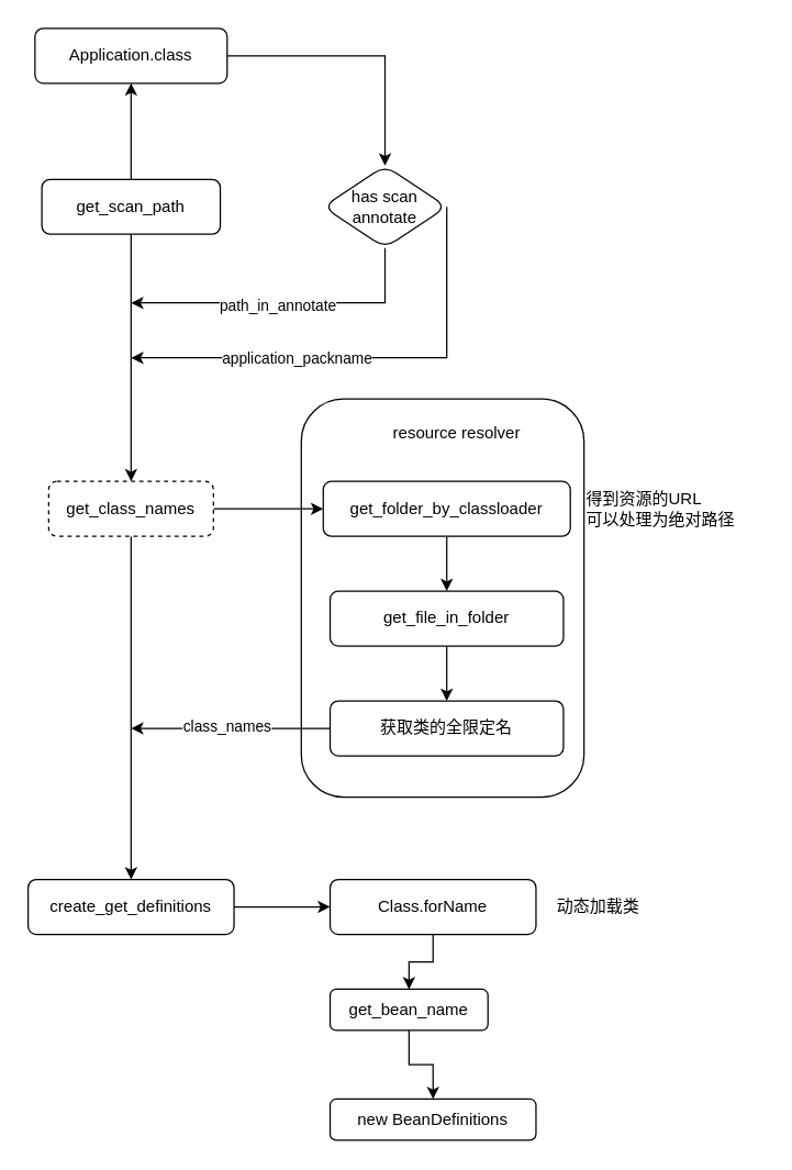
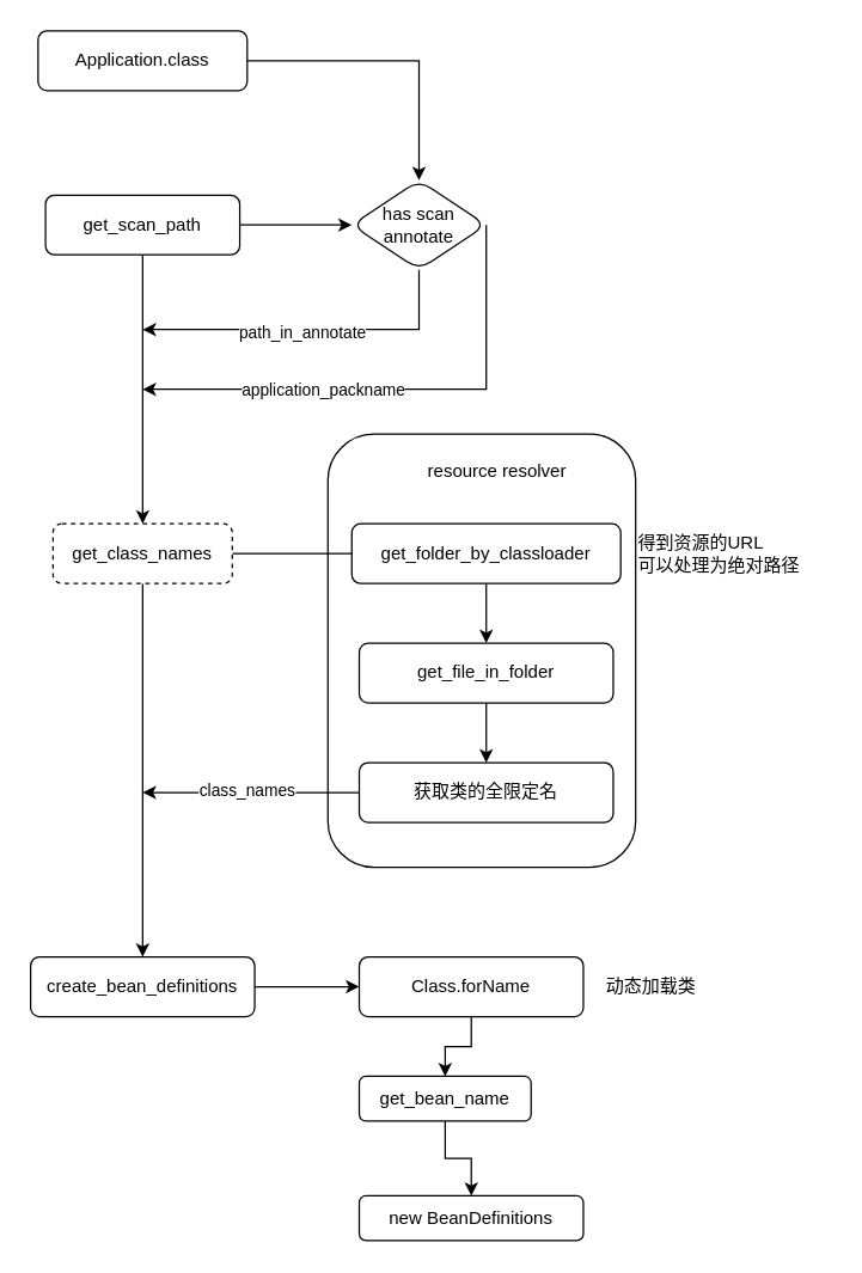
  <mxCell id="0" />
  <mxCell id="1" parent="0" />
  <mxCell id="2" value="" style="rounded=1;whiteSpace=wrap;html=1;" vertex="1" parent="1"><mxGeometry x="219" y="290" width="206" height="290" as="geometry" /></mxCell>
  <mxCell id="3" value="" style="edgeStyle=orthogonalEdgeStyle;rounded=0;orthogonalLoop=1;jettySize=auto;html=1;" edge="1" parent="1" source="4" target="12"><mxGeometry relative="1" as="geometry" /></mxCell>
  <mxCell id="4" value="Application.class" style="rounded=1;whiteSpace=wrap;html=1;" vertex="1" parent="1"><mxGeometry x="25" y="20" width="140" height="40" as="geometry" /></mxCell>
- <mxCell id="5" value="" style="edgeStyle=orthogonalEdgeStyle;rounded=0;orthogonalLoop=1;jettySize=auto;html=1;" edge="1" parent="1" source="7" target="4"><mxGeometry relative="1" as="geometry" /></mxCell>
+ <mxCell id="5" value="" style="edgeStyle=orthogonalEdgeStyle;rounded=0;orthogonalLoop=1;jettySize=auto;html=1;" edge="1" parent="1" source="7" target="12"><mxGeometry relative="1" as="geometry" /></mxCell>
  <mxCell id="6" value="" style="edgeStyle=orthogonalEdgeStyle;rounded=0;orthogonalLoop=1;jettySize=auto;html=1;" edge="1" parent="1" source="7" target="15"><mxGeometry relative="1" as="geometry" /></mxCell>
  <mxCell id="7" value="get_scan_path" style="whiteSpace=wrap;html=1;rounded=1;" vertex="1" parent="1"><mxGeometry x="30" y="130" width="130" height="40" as="geometry" /></mxCell>
  <mxCell id="8" style="edgeStyle=orthogonalEdgeStyle;rounded=0;orthogonalLoop=1;jettySize=auto;html=1;" edge="1" parent="1" source="12"><mxGeometry relative="1" as="geometry"><mxPoint x="95" y="220" as="targetPoint" /><Array as="points"><mxPoint x="280" y="220" /></Array></mxGeometry></mxCell>
  <mxCell id="9" value="path_in_annotate" style="edgeLabel;html=1;align=center;verticalAlign=middle;resizable=0;points=[];" vertex="1" connectable="0" parent="8"><mxGeometry x="0.06" y="1" relative="1" as="geometry"><mxPoint as="offset" /></mxGeometry></mxCell>
  <mxCell id="10" style="edgeStyle=orthogonalEdgeStyle;rounded=0;orthogonalLoop=1;jettySize=auto;html=1;exitX=1;exitY=0.5;exitDx=0;exitDy=0;" edge="1" parent="1" source="12"><mxGeometry relative="1" as="geometry"><mxPoint x="95" y="260" as="targetPoint" /><Array as="points"><mxPoint x="325" y="260" /><mxPoint x="95" y="260" /></Array></mxGeometry></mxCell>
  <mxCell id="11" value="application_packname" style="edgeLabel;html=1;align=center;verticalAlign=middle;resizable=0;points=[];" vertex="1" connectable="0" parent="10"><mxGeometry x="0.483" y="2" relative="1" as="geometry"><mxPoint x="32" y="-2" as="offset" /></mxGeometry></mxCell>
  <mxCell id="12" value="has scan annotate" style="rhombus;whiteSpace=wrap;html=1;rounded=1;" vertex="1" parent="1"><mxGeometry x="235" y="120" width="90" height="60" as="geometry" /></mxCell>
- <mxCell id="13" value="" style="edgeStyle=orthogonalEdgeStyle;rounded=0;orthogonalLoop=1;jettySize=auto;html=1;" edge="1" parent="1" source="15" target="17"><mxGeometry relative="1" as="geometry" /></mxCell>
+ <mxCell id="13" value="" style="edgeStyle=orthogonalEdgeStyle;rounded=0;orthogonalLoop=1;jettySize=auto;html=1;endArrow=none;" edge="1" parent="1" source="15" target="17"><mxGeometry relative="1" as="geometry" /></mxCell>
  <mxCell id="14" style="edgeStyle=orthogonalEdgeStyle;rounded=0;orthogonalLoop=1;jettySize=auto;html=1;entryX=0.5;entryY=0;entryDx=0;entryDy=0;" edge="1" parent="1" source="15" target="25"><mxGeometry relative="1" as="geometry"><mxPoint x="95" y="560" as="targetPoint" /></mxGeometry></mxCell>
  <mxCell id="15" value="get_class_names" style="whiteSpace=wrap;html=1;rounded=1;dashed=1;" vertex="1" parent="1"><mxGeometry x="35" y="350" width="120" height="40" as="geometry" /></mxCell>
  <mxCell id="16" value="" style="edgeStyle=orthogonalEdgeStyle;rounded=0;orthogonalLoop=1;jettySize=auto;html=1;" edge="1" parent="1" source="17" target="20"><mxGeometry relative="1" as="geometry" /></mxCell>
  <mxCell id="17" value="get_folder_by_classloader" style="whiteSpace=wrap;html=1;rounded=1;" vertex="1" parent="1"><mxGeometry x="235" y="350" width="180" height="40" as="geometry" /></mxCell>
  <mxCell id="18" value="得到资源的URL&lt;div&gt;可以处理为绝对路径&lt;/div&gt;" style="text;html=1;align=left;verticalAlign=middle;resizable=0;points=[];autosize=1;strokeColor=none;fillColor=none;" vertex="1" parent="1"><mxGeometry x="425" y="350" width="130" height="40" as="geometry" /></mxCell>
  <mxCell id="19" style="edgeStyle=orthogonalEdgeStyle;rounded=0;orthogonalLoop=1;jettySize=auto;html=1;" edge="1" parent="1" source="20" target="23"><mxGeometry relative="1" as="geometry" /></mxCell>
  <mxCell id="20" value="get_file_in_folder" style="whiteSpace=wrap;html=1;rounded=1;" vertex="1" parent="1"><mxGeometry x="240" y="430" width="170" height="40" as="geometry" /></mxCell>
  <mxCell id="21" style="edgeStyle=orthogonalEdgeStyle;rounded=0;orthogonalLoop=1;jettySize=auto;html=1;" edge="1" parent="1" source="23"><mxGeometry relative="1" as="geometry"><mxPoint x="95" y="530" as="targetPoint" /></mxGeometry></mxCell>
  <mxCell id="22" value="class_names" style="edgeLabel;html=1;align=center;verticalAlign=middle;resizable=0;points=[];" vertex="1" connectable="0" parent="21"><mxGeometry x="0.048" y="-2" relative="1" as="geometry"><mxPoint as="offset" /></mxGeometry></mxCell>
  <mxCell id="23" value="获取类的全限定名" style="whiteSpace=wrap;html=1;rounded=1;" vertex="1" parent="1"><mxGeometry x="240" y="510" width="170" height="40" as="geometry" /></mxCell>
  <mxCell id="24" style="edgeStyle=orthogonalEdgeStyle;rounded=0;orthogonalLoop=1;jettySize=auto;html=1;entryX=0;entryY=0.5;entryDx=0;entryDy=0;" edge="1" parent="1" source="25" target="28"><mxGeometry relative="1" as="geometry" /></mxCell>
- <mxCell id="25" value="create_get_definitions" style="whiteSpace=wrap;html=1;rounded=1;" vertex="1" parent="1"><mxGeometry x="20" y="640" width="150" height="40" as="geometry" /></mxCell>
+ <mxCell id="25" value="create_bean_definitions" style="whiteSpace=wrap;html=1;rounded=1;" vertex="1" parent="1"><mxGeometry x="20" y="640" width="150" height="40" as="geometry" /></mxCell>
  <mxCell id="26" value="resource resolver" style="text;html=1;align=center;verticalAlign=middle;resizable=0;points=[];autosize=1;strokeColor=none;fillColor=none;" vertex="1" parent="1"><mxGeometry x="272" y="300" width="120" height="30" as="geometry" /></mxCell>
  <mxCell id="27" style="edgeStyle=orthogonalEdgeStyle;rounded=0;orthogonalLoop=1;jettySize=auto;html=1;" edge="1" parent="1" source="28" target="31"><mxGeometry relative="1" as="geometry" /></mxCell>
  <mxCell id="28" value="Class.forName" style="whiteSpace=wrap;html=1;rounded=1;" vertex="1" parent="1"><mxGeometry x="240" y="640" width="150" height="40" as="geometry" /></mxCell>
  <mxCell id="29" value="动态加载类" style="text;html=1;align=center;verticalAlign=middle;resizable=0;points=[];autosize=1;strokeColor=none;fillColor=none;" vertex="1" parent="1"><mxGeometry x="395" y="645" width="80" height="30" as="geometry" /></mxCell>
  <mxCell id="30" style="edgeStyle=orthogonalEdgeStyle;rounded=0;orthogonalLoop=1;jettySize=auto;html=1;entryX=0.5;entryY=0;entryDx=0;entryDy=0;" edge="1" parent="1" source="31" target="32"><mxGeometry relative="1" as="geometry" /></mxCell>
  <mxCell id="31" value="get_bean_name" style="whiteSpace=wrap;html=1;rounded=1;" vertex="1" parent="1"><mxGeometry x="240" y="720" width="115" height="30" as="geometry" /></mxCell>
  <mxCell id="32" value="new BeanDefinitions" style="whiteSpace=wrap;html=1;rounded=1;" vertex="1" parent="1"><mxGeometry x="240" y="800" width="150" height="30" as="geometry" /></mxCell>
